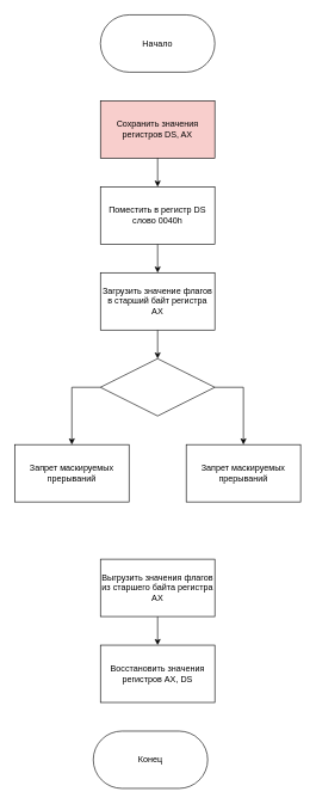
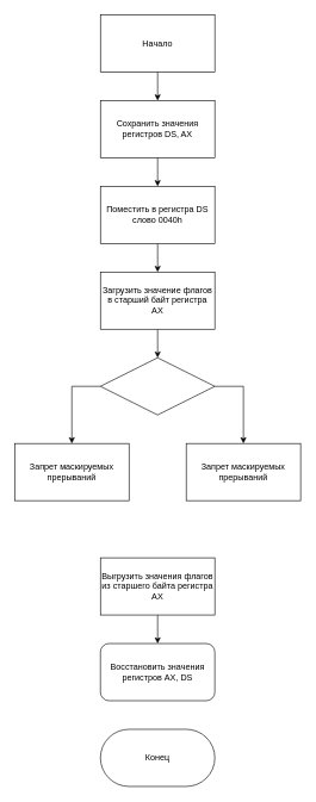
  <mxCell id="0" />
  <mxCell id="1" parent="0" />
- <mxCell id="2" value="Сохранить значения регистров DS, AX" style="rounded=0;whiteSpace=wrap;html=1;fillColor=#f8cecc;" parent="1" vertex="1"><mxGeometry x="140" y="140" width="160" height="80" as="geometry" /></mxCell>
- <mxCell id="3" value="Начало" style="rounded=1;whiteSpace=wrap;html=1;arcSize=50;" parent="1" vertex="1"><mxGeometry x="140" y="20" width="160" height="80" as="geometry" /></mxCell>
+ <mxCell id="2" value="Сохранить значения регистров DS, AX" style="rounded=0;whiteSpace=wrap;html=1;" parent="1" vertex="1"><mxGeometry x="140" y="140" width="160" height="80" as="geometry" /></mxCell>
+ <mxCell id="3" value="Начало" style="whiteSpace=wrap;html=1;arcSize=50;rounded=0;" parent="1" vertex="1"><mxGeometry x="140" y="20" width="160" height="80" as="geometry" /></mxCell>
  <mxCell id="4" style="edgeStyle=none;html=1;exitX=0.5;exitY=1;exitDx=0;exitDy=0;entryX=0.5;entryY=0;entryDx=0;entryDy=0;" parent="1" source="5" target="7" edge="1"><mxGeometry relative="1" as="geometry" /></mxCell>
- <mxCell id="5" value="Поместить в регистр DS слово 0040h" style="rounded=0;whiteSpace=wrap;html=1;" parent="1" vertex="1"><mxGeometry x="140" y="260" width="160" height="80" as="geometry" /></mxCell>
+ <mxCell id="5" value="Поместить в регистра DS слово 0040h" style="rounded=0;whiteSpace=wrap;html=1;" parent="1" vertex="1"><mxGeometry x="140" y="260" width="160" height="80" as="geometry" /></mxCell>
  <mxCell id="6" style="edgeStyle=orthogonalEdgeStyle;rounded=0;html=1;exitX=0.5;exitY=1;exitDx=0;exitDy=0;entryX=0.5;entryY=0;entryDx=0;entryDy=0;" parent="1" source="7" target="10" edge="1"><mxGeometry relative="1" as="geometry" /></mxCell>
  <mxCell id="7" value="Загрузить значение флагов в старший байт регистра AX" style="rounded=0;whiteSpace=wrap;html=1;" parent="1" vertex="1"><mxGeometry x="140" y="380" width="160" height="80" as="geometry" /></mxCell>
  <mxCell id="8" style="edgeStyle=orthogonalEdgeStyle;rounded=0;html=1;exitX=0;exitY=0.5;exitDx=0;exitDy=0;entryX=0.5;entryY=0;entryDx=0;entryDy=0;" parent="1" source="10" target="11" edge="1"><mxGeometry relative="1" as="geometry" /></mxCell>
  <mxCell id="9" style="edgeStyle=orthogonalEdgeStyle;rounded=0;html=1;exitX=1;exitY=0.5;exitDx=0;exitDy=0;entryX=0.5;entryY=0;entryDx=0;entryDy=0;" parent="1" source="10" target="12" edge="1"><mxGeometry relative="1" as="geometry" /></mxCell>
  <mxCell id="10" value="" style="rhombus;whiteSpace=wrap;html=1;" parent="1" vertex="1"><mxGeometry x="140" y="500" width="160" height="80" as="geometry" /></mxCell>
  <mxCell id="11" value="Запрет маскируемых прерываний" style="rounded=0;whiteSpace=wrap;html=1;" parent="1" vertex="1"><mxGeometry x="20" y="620" width="160" height="80" as="geometry" /></mxCell>
  <mxCell id="12" value="Запрет маскируемых прерываний" style="rounded=0;whiteSpace=wrap;html=1;" parent="1" vertex="1"><mxGeometry x="260" y="620" width="160" height="80" as="geometry" /></mxCell>
  <mxCell id="13" style="edgeStyle=none;html=1;exitX=0.5;exitY=1;exitDx=0;exitDy=0;" edge="1" parent="1" source="14" target="17"><mxGeometry relative="1" as="geometry" /></mxCell>
  <mxCell id="14" value="Выгрузить значения флагов из старшего байта регистра AX" style="rounded=0;whiteSpace=wrap;html=1;" parent="1" vertex="1"><mxGeometry x="140" y="780" width="160" height="80" as="geometry" /></mxCell>
+ <mxCell id="15" value="" style="endArrow=classic;html=1;exitX=0.5;exitY=1;exitDx=0;exitDy=0;entryX=0.5;entryY=0;entryDx=0;entryDy=0;" parent="1" source="3" target="2" edge="1"><mxGeometry width="50" height="50" relative="1" as="geometry"><mxPoint x="360" y="440" as="sourcePoint" /><mxPoint x="410" y="390" as="targetPoint" /></mxGeometry></mxCell>
  <mxCell id="16" value="" style="endArrow=classic;html=1;exitX=0.5;exitY=1;exitDx=0;exitDy=0;entryX=0.5;entryY=0;entryDx=0;entryDy=0;" parent="1" source="2" target="5" edge="1"><mxGeometry width="50" height="50" relative="1" as="geometry"><mxPoint x="360" y="440" as="sourcePoint" /><mxPoint x="410" y="390" as="targetPoint" /></mxGeometry></mxCell>
- <mxCell id="17" value="Восстановить значения регистров AX, DS" style="rounded=0;whiteSpace=wrap;html=1;" parent="1" vertex="1"><mxGeometry x="140" y="900" width="160" height="80" as="geometry" /></mxCell>
- <mxCell id="18" value="Конец" style="rounded=1;whiteSpace=wrap;html=1;arcSize=50;" parent="1" vertex="1"><mxGeometry x="130" y="1020" width="160" height="80" as="geometry" /></mxCell>
+ <mxCell id="17" value="Восстановить значения регистров AX, DS" style="whiteSpace=wrap;html=1;rounded=1;" parent="1" vertex="1"><mxGeometry x="140" y="900" width="160" height="80" as="geometry" /></mxCell>
+ <mxCell id="18" value="Конец" style="rounded=1;whiteSpace=wrap;html=1;arcSize=50;" parent="1" vertex="1"><mxGeometry x="140" y="1020" width="160" height="80" as="geometry" /></mxCell>
